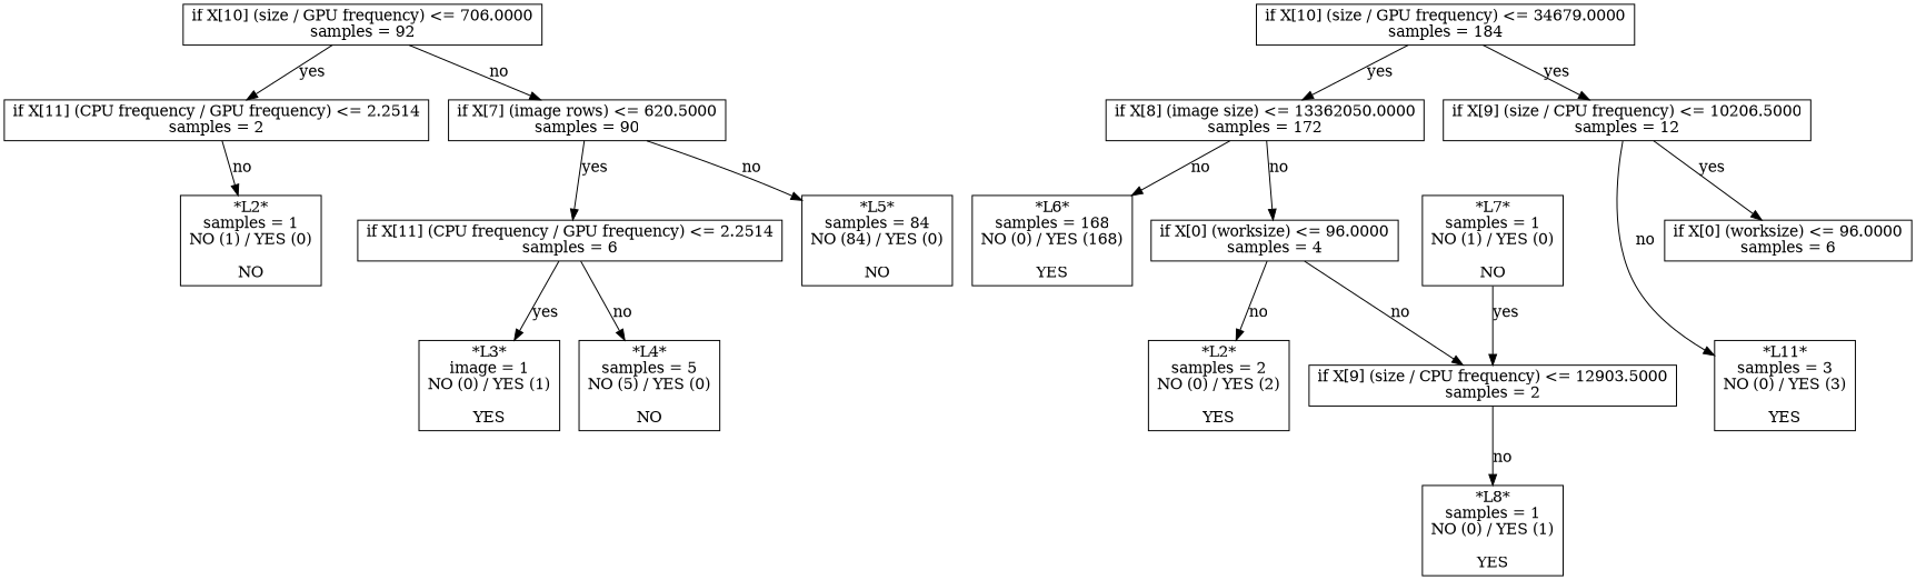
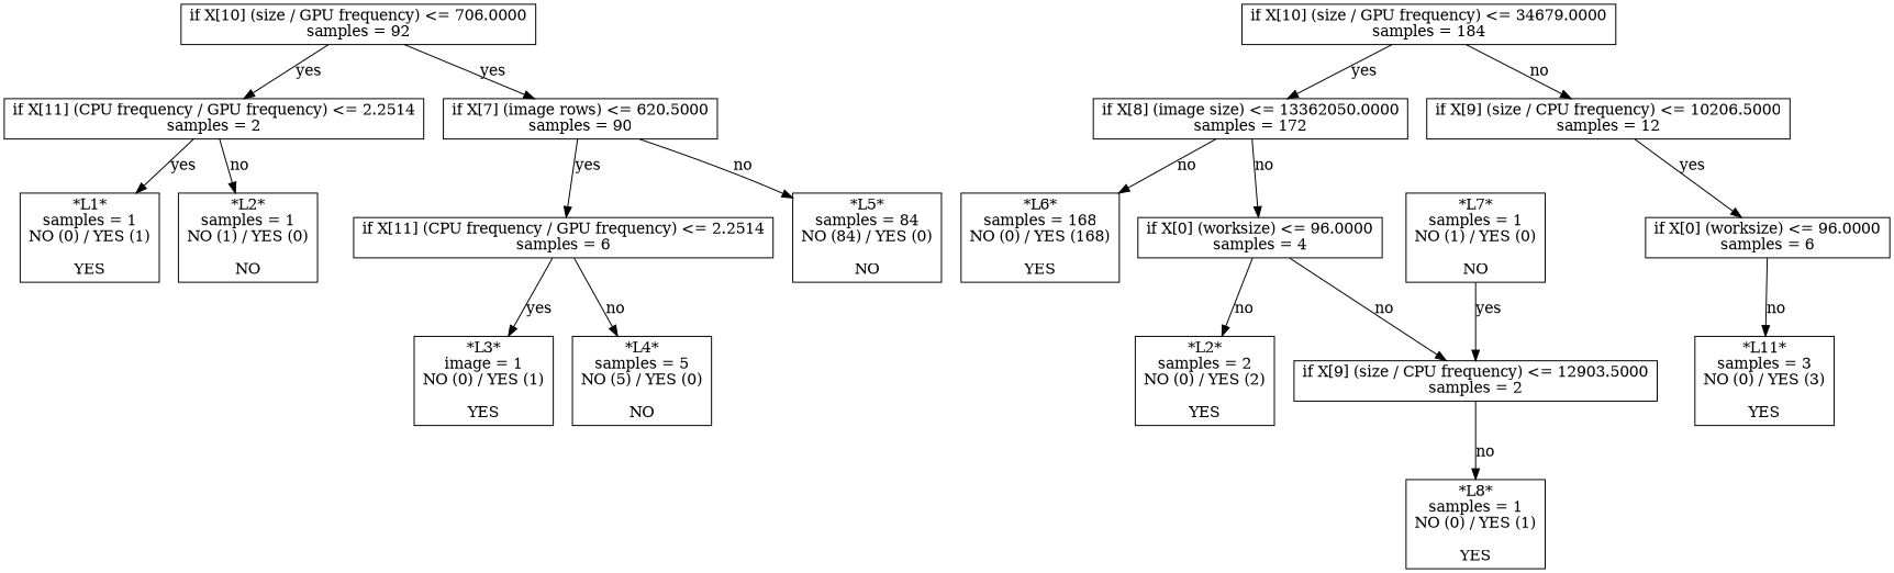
  digraph {
    node [shape=box]
    n1 [label="if X[10] (size / GPU frequency) <= 706.0000\nsamples = 92"]
    n2 [label="if X[11] (CPU frequency / GPU frequency) <= 2.2514\nsamples = 2"]
    n3 [label="if X[7] (image rows) <= 620.5000\nsamples = 90"]
    n4 [label="if X[10] (size / GPU frequency) <= 34679.0000\nsamples = 184"]
    n5 [label="if X[8] (image size) <= 13362050.0000\nsamples = 172"]
    n6 [label="if X[9] (size / CPU frequency) <= 10206.5000\nsamples = 12"]
+   n7 [label="*L1*\nsamples = 1\nNO (0) / YES (1)\n\nYES"]
    n8 [label="*L2*\nsamples = 1\nNO (1) / YES (0)\n\nNO"]
    n9 [label="if X[11] (CPU frequency / GPU frequency) <= 2.2514\nsamples = 6"]
    n10 [label="*L5*\nsamples = 84\nNO (84) / YES (0)\n\nNO"]
    n11 [label="*L3*\nimage = 1\nNO (0) / YES (1)\n\nYES"]
    n12 [label="*L4*\nsamples = 5\nNO (5) / YES (0)\n\nNO"]
    n13 [label="*L6*\nsamples = 168\nNO (0) / YES (168)\n\nYES"]
    n14 [label="if X[0] (worksize) <= 96.0000\nsamples = 4"]
    n15 [label="if X[0] (worksize) <= 96.0000\nsamples = 6"]
    n16 [label="if X[9] (size / CPU frequency) <= 12903.5000\nsamples = 2"]
    n17 [label="*L2*\nsamples = 2\nNO (0) / YES (2)\n\nYES"]
    n18 [label="*L8*\nsamples = 1\nNO (0) / YES (1)\n\nYES"]
    n19 [label="*L7*\nsamples = 1\nNO (1) / YES (0)\n\nNO"]
    n20 [label="*L11*\nsamples = 3\nNO (0) / YES (3)\n\nYES"]
    n1 -> n2 [label=yes]
-   n1 -> n3 [label=no]
+   n1 -> n3 [label=yes]
+   n2 -> n7 [label=yes]
    n2 -> n8 [label=no]
    n3 -> n9 [label=yes]
    n3 -> n10 [label=no]
    n4 -> n5 [label=yes]
-   n4 -> n6 [label=yes]
+   n4 -> n6 [label=no]
    n5 -> n13 [label=no]
    n5 -> n14 [label=no]
    n6 -> n15 [label=yes]
    n9 -> n11 [label=yes]
    n9 -> n12 [label=no]
    n14 -> n16 [label=no]
    n14 -> n17 [label=no]
-   n6 -> n20 [label=no]
+   n15 -> n20 [label=no]
    n16 -> n18 [label=no]
    n19 -> n16 [label=yes]
  }
